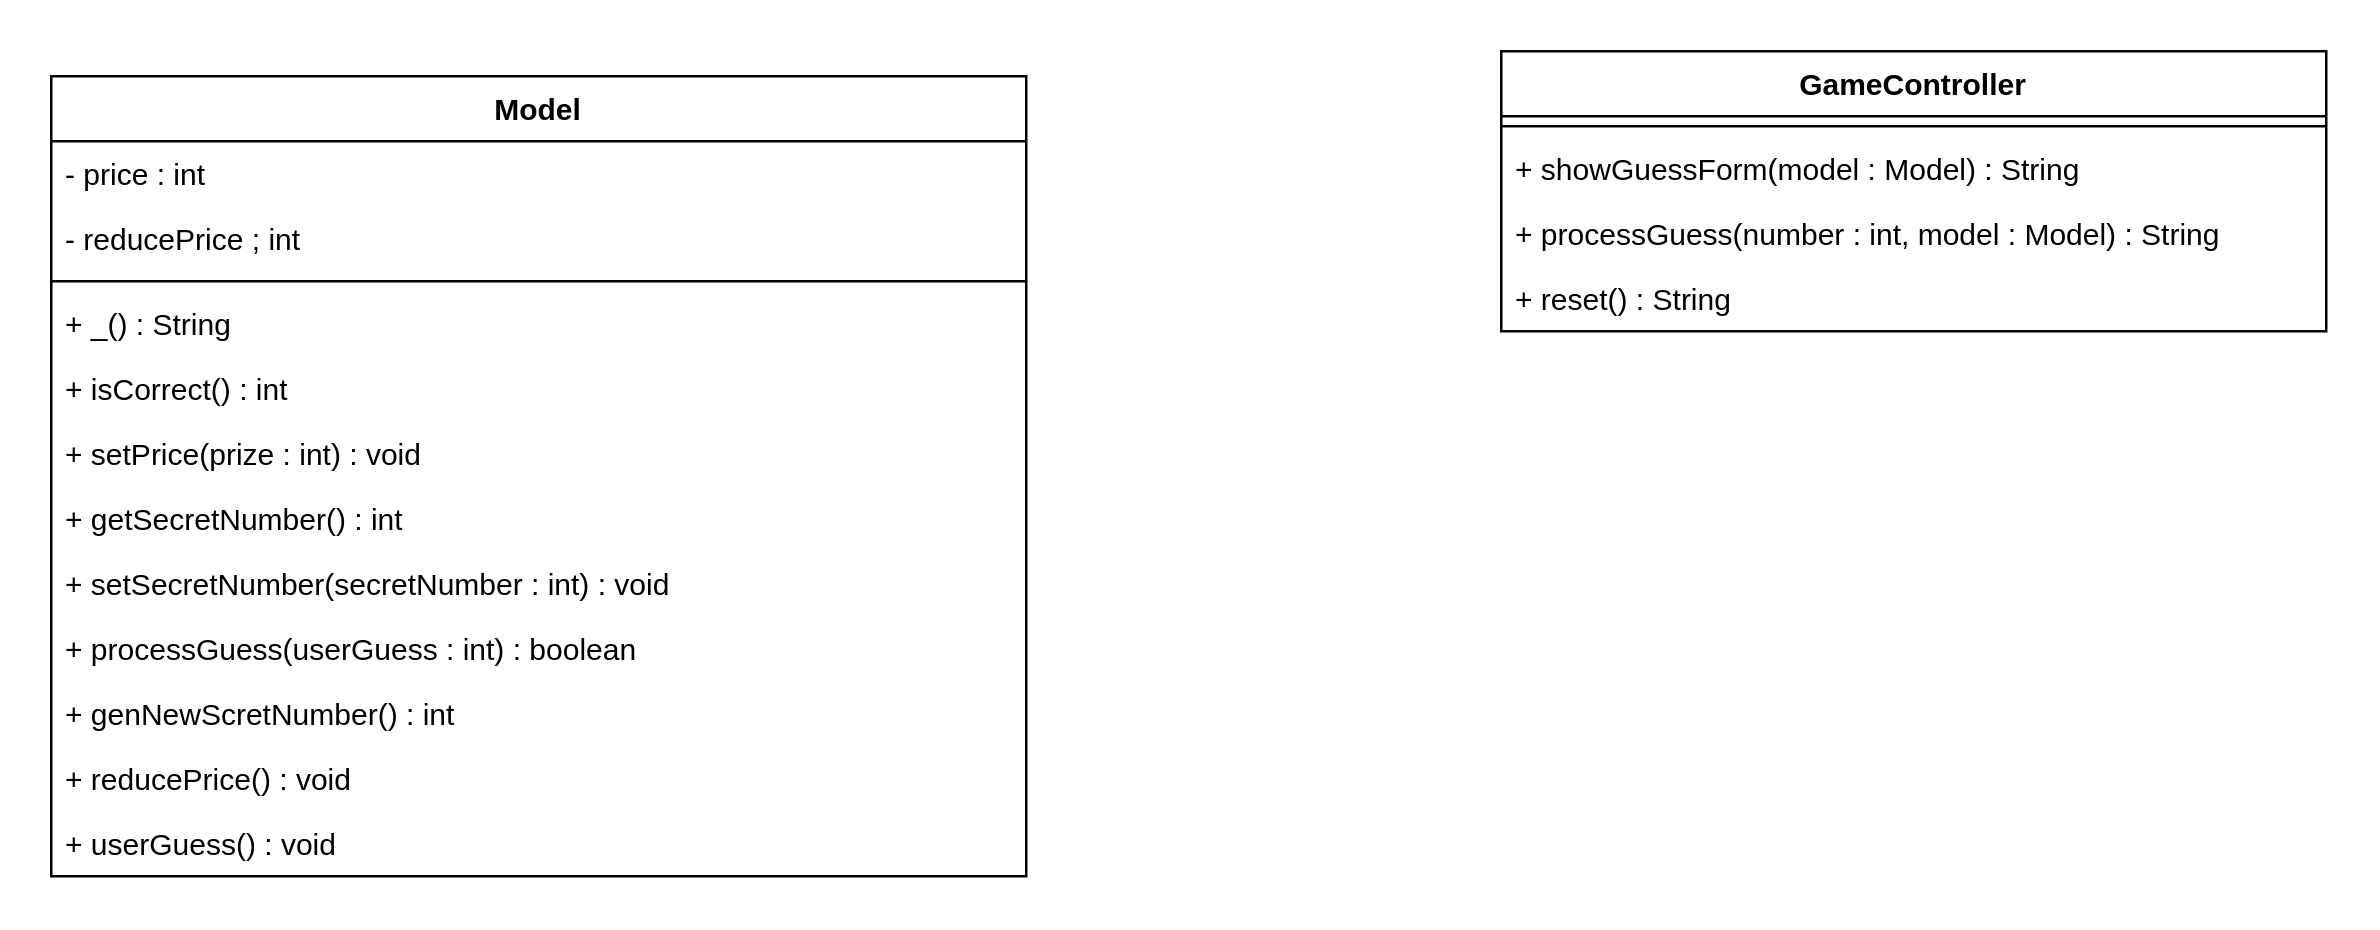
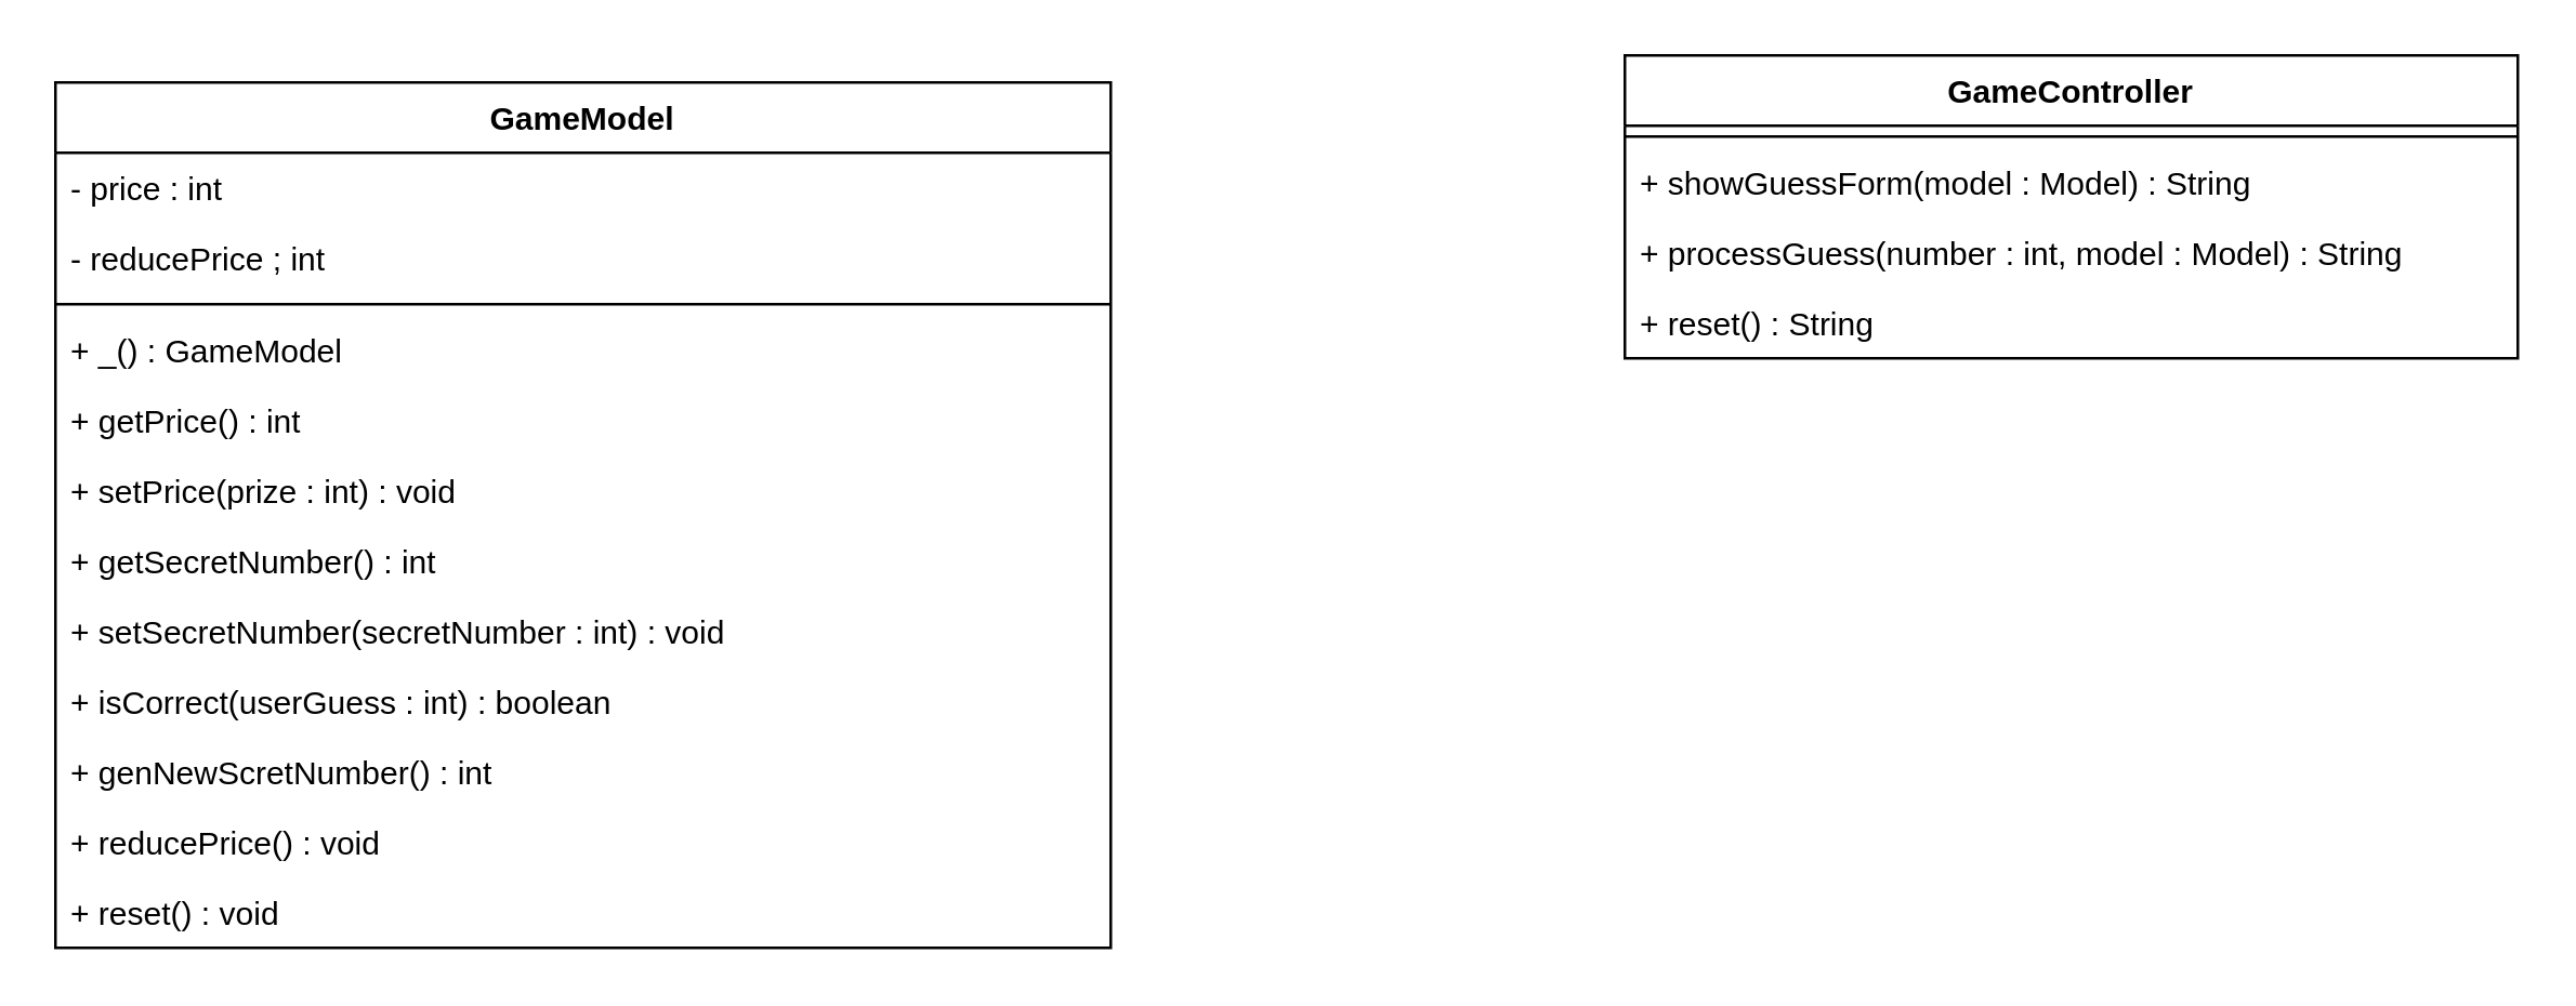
  <mxCell id="0" />
  <mxCell id="1" parent="0" />
  <mxCell id="2" value="GameController" style="swimlane;fontStyle=1;align=center;verticalAlign=top;childLayout=stackLayout;horizontal=1;startSize=26;horizontalStack=0;resizeParent=1;resizeParentMax=0;resizeLast=0;collapsible=1;marginBottom=0;whiteSpace=wrap;html=1;" vertex="1" parent="1"><mxGeometry x="600" y="20" width="330" height="112" as="geometry" /></mxCell>
  <mxCell id="3" value="" style="line;strokeWidth=1;fillColor=none;align=left;verticalAlign=middle;spacingTop=-1;spacingLeft=3;spacingRight=3;rotatable=0;labelPosition=right;points=[];portConstraint=eastwest;strokeColor=inherit;" vertex="1" parent="2"><mxGeometry y="26" width="330" height="8" as="geometry" /></mxCell>
  <mxCell id="4" value="+ showGuessForm(model : Model) : String" style="text;strokeColor=none;fillColor=none;align=left;verticalAlign=top;spacingLeft=4;spacingRight=4;overflow=hidden;rotatable=0;points=[[0,0.5],[1,0.5]];portConstraint=eastwest;whiteSpace=wrap;html=1;" vertex="1" parent="2"><mxGeometry y="34" width="330" height="26" as="geometry" /></mxCell>
  <mxCell id="5" value="+ processGuess(number : int, model : Model) : String" style="text;strokeColor=none;fillColor=none;align=left;verticalAlign=top;spacingLeft=4;spacingRight=4;overflow=hidden;rotatable=0;points=[[0,0.5],[1,0.5]];portConstraint=eastwest;whiteSpace=wrap;html=1;" vertex="1" parent="2"><mxGeometry y="60" width="330" height="26" as="geometry" /></mxCell>
  <mxCell id="6" value="+ reset() : String" style="text;strokeColor=none;fillColor=none;align=left;verticalAlign=top;spacingLeft=4;spacingRight=4;overflow=hidden;rotatable=0;points=[[0,0.5],[1,0.5]];portConstraint=eastwest;whiteSpace=wrap;html=1;" vertex="1" parent="2"><mxGeometry y="86" width="330" height="26" as="geometry" /></mxCell>
- <mxCell id="7" value="Model" style="swimlane;fontStyle=1;align=center;verticalAlign=top;childLayout=stackLayout;horizontal=1;startSize=26;horizontalStack=0;resizeParent=1;resizeParentMax=0;resizeLast=0;collapsible=1;marginBottom=0;whiteSpace=wrap;html=1;" vertex="1" parent="1"><mxGeometry x="20" y="30" width="390" height="320" as="geometry" /></mxCell>
+ <mxCell id="7" value="GameModel" style="swimlane;fontStyle=1;align=center;verticalAlign=top;childLayout=stackLayout;horizontal=1;startSize=26;horizontalStack=0;resizeParent=1;resizeParentMax=0;resizeLast=0;collapsible=1;marginBottom=0;whiteSpace=wrap;html=1;" vertex="1" parent="1"><mxGeometry x="20" y="30" width="390" height="320" as="geometry" /></mxCell>
  <mxCell id="8" value="- price : int" style="text;strokeColor=none;fillColor=none;align=left;verticalAlign=top;spacingLeft=4;spacingRight=4;overflow=hidden;rotatable=0;points=[[0,0.5],[1,0.5]];portConstraint=eastwest;whiteSpace=wrap;html=1;" vertex="1" parent="7"><mxGeometry y="26" width="390" height="26" as="geometry" /></mxCell>
  <mxCell id="9" value="- reducePrice ; int" style="text;strokeColor=none;fillColor=none;align=left;verticalAlign=top;spacingLeft=4;spacingRight=4;overflow=hidden;rotatable=0;points=[[0,0.5],[1,0.5]];portConstraint=eastwest;whiteSpace=wrap;html=1;" vertex="1" parent="7"><mxGeometry y="52" width="390" height="26" as="geometry" /></mxCell>
  <mxCell id="10" value="" style="line;strokeWidth=1;fillColor=none;align=left;verticalAlign=middle;spacingTop=-1;spacingLeft=3;spacingRight=3;rotatable=0;labelPosition=right;points=[];portConstraint=eastwest;strokeColor=inherit;" vertex="1" parent="7"><mxGeometry y="78" width="390" height="8" as="geometry" /></mxCell>
- <mxCell id="11" value="+ _() : String" style="text;strokeColor=none;fillColor=none;align=left;verticalAlign=top;spacingLeft=4;spacingRight=4;overflow=hidden;rotatable=0;points=[[0,0.5],[1,0.5]];portConstraint=eastwest;whiteSpace=wrap;html=1;" vertex="1" parent="7"><mxGeometry y="86" width="390" height="26" as="geometry" /></mxCell>
- <mxCell id="12" value="+ isCorrect() : int" style="text;strokeColor=none;fillColor=none;align=left;verticalAlign=top;spacingLeft=4;spacingRight=4;overflow=hidden;rotatable=0;points=[[0,0.5],[1,0.5]];portConstraint=eastwest;whiteSpace=wrap;html=1;" vertex="1" parent="7"><mxGeometry y="112" width="390" height="26" as="geometry" /></mxCell>
+ <mxCell id="11" value="+ _() : GameModel" style="text;strokeColor=none;fillColor=none;align=left;verticalAlign=top;spacingLeft=4;spacingRight=4;overflow=hidden;rotatable=0;points=[[0,0.5],[1,0.5]];portConstraint=eastwest;whiteSpace=wrap;html=1;" vertex="1" parent="7"><mxGeometry y="86" width="390" height="26" as="geometry" /></mxCell>
+ <mxCell id="12" value="+ getPrice() : int" style="text;strokeColor=none;fillColor=none;align=left;verticalAlign=top;spacingLeft=4;spacingRight=4;overflow=hidden;rotatable=0;points=[[0,0.5],[1,0.5]];portConstraint=eastwest;whiteSpace=wrap;html=1;" vertex="1" parent="7"><mxGeometry y="112" width="390" height="26" as="geometry" /></mxCell>
  <mxCell id="13" value="+ setPrice(prize : int) : void" style="text;strokeColor=none;fillColor=none;align=left;verticalAlign=top;spacingLeft=4;spacingRight=4;overflow=hidden;rotatable=0;points=[[0,0.5],[1,0.5]];portConstraint=eastwest;whiteSpace=wrap;html=1;" vertex="1" parent="7"><mxGeometry y="138" width="390" height="26" as="geometry" /></mxCell>
  <mxCell id="14" value="+ getSecretNumber() : int" style="text;strokeColor=none;fillColor=none;align=left;verticalAlign=top;spacingLeft=4;spacingRight=4;overflow=hidden;rotatable=0;points=[[0,0.5],[1,0.5]];portConstraint=eastwest;whiteSpace=wrap;html=1;" vertex="1" parent="7"><mxGeometry y="164" width="390" height="26" as="geometry" /></mxCell>
  <mxCell id="15" value="+ setSecretNumber(secretNumber : int) : void" style="text;strokeColor=none;fillColor=none;align=left;verticalAlign=top;spacingLeft=4;spacingRight=4;overflow=hidden;rotatable=0;points=[[0,0.5],[1,0.5]];portConstraint=eastwest;whiteSpace=wrap;html=1;" vertex="1" parent="7"><mxGeometry y="190" width="390" height="26" as="geometry" /></mxCell>
- <mxCell id="16" value="+ processGuess(userGuess : int) : boolean" style="text;strokeColor=none;fillColor=none;align=left;verticalAlign=top;spacingLeft=4;spacingRight=4;overflow=hidden;rotatable=0;points=[[0,0.5],[1,0.5]];portConstraint=eastwest;whiteSpace=wrap;html=1;" vertex="1" parent="7"><mxGeometry y="216" width="390" height="26" as="geometry" /></mxCell>
+ <mxCell id="16" value="+ isCorrect(userGuess : int) : boolean" style="text;strokeColor=none;fillColor=none;align=left;verticalAlign=top;spacingLeft=4;spacingRight=4;overflow=hidden;rotatable=0;points=[[0,0.5],[1,0.5]];portConstraint=eastwest;whiteSpace=wrap;html=1;" vertex="1" parent="7"><mxGeometry y="216" width="390" height="26" as="geometry" /></mxCell>
  <mxCell id="17" value="+ genNewScretNumber() : int" style="text;strokeColor=none;fillColor=none;align=left;verticalAlign=top;spacingLeft=4;spacingRight=4;overflow=hidden;rotatable=0;points=[[0,0.5],[1,0.5]];portConstraint=eastwest;whiteSpace=wrap;html=1;" vertex="1" parent="7"><mxGeometry y="242" width="390" height="26" as="geometry" /></mxCell>
  <mxCell id="18" value="+&amp;nbsp;reducePrice() : void" style="text;strokeColor=none;fillColor=none;align=left;verticalAlign=top;spacingLeft=4;spacingRight=4;overflow=hidden;rotatable=0;points=[[0,0.5],[1,0.5]];portConstraint=eastwest;whiteSpace=wrap;html=1;" vertex="1" parent="7"><mxGeometry y="268" width="390" height="26" as="geometry" /></mxCell>
- <mxCell id="19" value="+ userGuess() : void" style="text;strokeColor=none;fillColor=none;align=left;verticalAlign=top;spacingLeft=4;spacingRight=4;overflow=hidden;rotatable=0;points=[[0,0.5],[1,0.5]];portConstraint=eastwest;whiteSpace=wrap;html=1;" vertex="1" parent="7"><mxGeometry y="294" width="390" height="26" as="geometry" /></mxCell>
+ <mxCell id="19" value="+ reset() : void" style="text;strokeColor=none;fillColor=none;align=left;verticalAlign=top;spacingLeft=4;spacingRight=4;overflow=hidden;rotatable=0;points=[[0,0.5],[1,0.5]];portConstraint=eastwest;whiteSpace=wrap;html=1;" vertex="1" parent="7"><mxGeometry y="294" width="390" height="26" as="geometry" /></mxCell>
